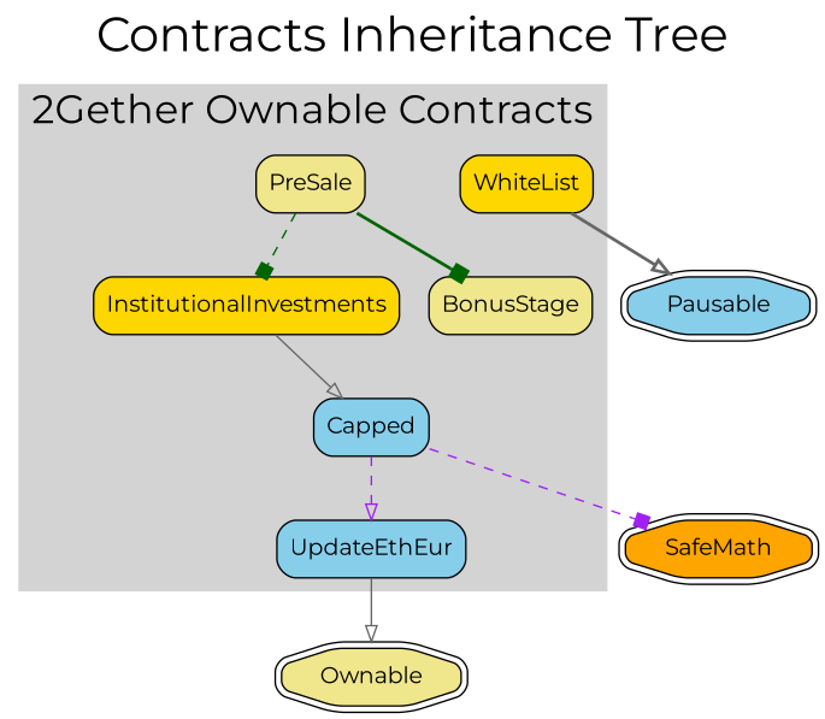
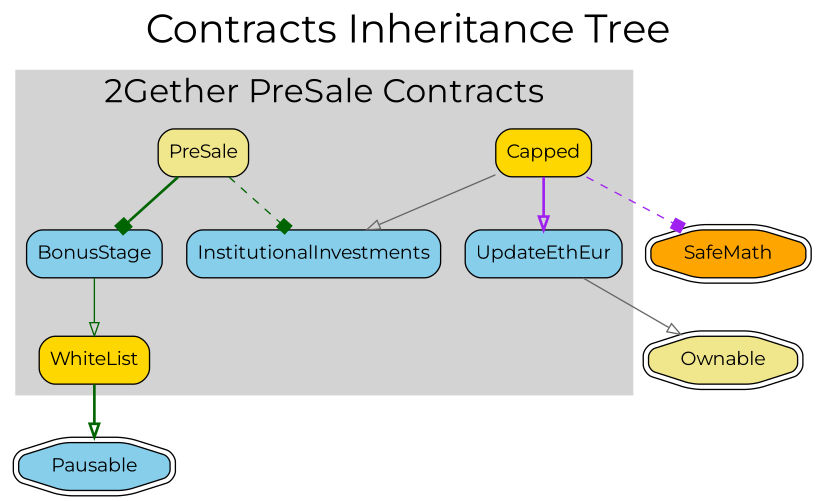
  digraph {
    fontname=Montserrat
    fontsize=30
    label="Contracts Inheritance Tree"
    labelloc=t
    node [fillcolor=skyblue fontname=Montserrat shape=polygon style="rounded,filled"]
    edge [arrowhead=onormal arrowsize=1 color=darkgreen constraint=true fontname=Montserrat style=bold weight=4.]
    Pausable [shape=doubleoctagon]
    Ownable [fillcolor=khaki shape=doubleoctagon]
    SafeMath [fillcolor=orange shape=doubleoctagon]
    PreSale [fillcolor=khaki]
-   Capped
-   InstitutionalInvestments [fillcolor=gold]
-   BonusStage [fillcolor=khaki]
+   Capped [fillcolor=gold]
+   InstitutionalInvestments
+   BonusStage
    UpdateEthEur
    WhiteList [fillcolor=gold]
    subgraph sub_1 {
      Pausable
      Ownable
      SafeMath
    }
    subgraph cluster_2 {
      color=lightgrey
      fontsize=25
-     label="2Gether Ownable Contracts"
+     label="2Gether PreSale Contracts"
      style=filled
      PreSale
      Capped
      InstitutionalInvestments
      BonusStage
      UpdateEthEur
      WhiteList
    }
    PreSale -> InstitutionalInvestments [arrowhead=box style=dashed]
    PreSale -> BonusStage [arrowhead=box]
    Capped -> SafeMath [arrowhead=box color=purple style=dashed]
-   Capped -> UpdateEthEur [color=purple style=dashed]
-   InstitutionalInvestments -> Capped [color=gray40 style=solid]
+   Capped -> UpdateEthEur [color=purple]
+   Capped -> InstitutionalInvestments [color=gray40 style=solid]
+   BonusStage -> WhiteList [style=solid]
    UpdateEthEur -> Ownable [color=gray40 style=solid]
-   WhiteList -> Pausable [color=gray40]
+   WhiteList -> Pausable
  }
